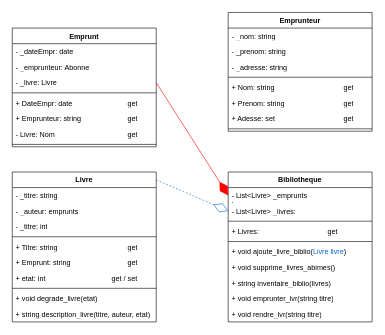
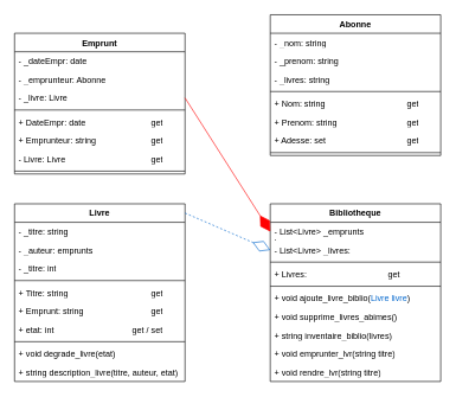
  <mxCell id="0" />
  <mxCell id="1" parent="0" />
  <mxCell id="2" value="Livre" style="swimlane;fontStyle=1;align=center;verticalAlign=top;childLayout=stackLayout;horizontal=1;startSize=26;horizontalStack=0;resizeParent=1;resizeParentMax=0;resizeLast=0;collapsible=1;marginBottom=0;whiteSpace=wrap;html=1;" parent="1" vertex="1"><mxGeometry x="20" y="286" width="240" height="250" as="geometry" /></mxCell>
  <mxCell id="3" value="- _titre: string" style="text;strokeColor=none;fillColor=none;align=left;verticalAlign=top;spacingLeft=4;spacingRight=4;overflow=hidden;rotatable=0;points=[[0,0.5],[1,0.5]];portConstraint=eastwest;whiteSpace=wrap;html=1;" parent="2" vertex="1"><mxGeometry y="26" width="240" height="26" as="geometry" /></mxCell>
  <mxCell id="4" value="- _auteur: emprunts" style="text;strokeColor=none;fillColor=none;align=left;verticalAlign=top;spacingLeft=4;spacingRight=4;overflow=hidden;rotatable=0;points=[[0,0.5],[1,0.5]];portConstraint=eastwest;whiteSpace=wrap;html=1;" parent="2" vertex="1"><mxGeometry y="52" width="240" height="26" as="geometry" /></mxCell>
  <mxCell id="5" value="- _titre: int" style="text;strokeColor=none;fillColor=none;align=left;verticalAlign=top;spacingLeft=4;spacingRight=4;overflow=hidden;rotatable=0;points=[[0,0.5],[1,0.5]];portConstraint=eastwest;whiteSpace=wrap;html=1;" parent="2" vertex="1"><mxGeometry y="78" width="240" height="26" as="geometry" /></mxCell>
  <mxCell id="6" value="" style="line;strokeWidth=1;fillColor=none;align=left;verticalAlign=middle;spacingTop=-1;spacingLeft=3;spacingRight=3;rotatable=0;labelPosition=right;points=[];portConstraint=eastwest;strokeColor=inherit;" parent="2" vertex="1"><mxGeometry y="104" width="240" height="8" as="geometry" /></mxCell>
  <mxCell id="7" value="+ Titre: string&amp;nbsp;&lt;span style=&quot;&quot;&gt;&lt;span style=&quot;white-space: pre;&quot;&gt;&amp;nbsp;&amp;nbsp;&amp;nbsp;&amp;nbsp;&lt;/span&gt;&lt;/span&gt;&lt;span style=&quot;&quot;&gt;&lt;span style=&quot;white-space: pre;&quot;&gt;&amp;nbsp;&amp;nbsp;&amp;nbsp;&lt;span style=&quot;white-space: pre;&quot;&gt;&#09;&lt;/span&gt;&amp;nbsp;&lt;span style=&quot;white-space: pre;&quot;&gt;&#09;&lt;/span&gt;&lt;span style=&quot;white-space: pre;&quot;&gt;&#09;&lt;/span&gt;&lt;span style=&quot;white-space: pre;&quot;&gt;&#09;&lt;/span&gt;&lt;/span&gt;&lt;/span&gt;get" style="text;strokeColor=none;fillColor=none;align=left;verticalAlign=top;spacingLeft=4;spacingRight=4;overflow=hidden;rotatable=0;points=[[0,0.5],[1,0.5]];portConstraint=eastwest;whiteSpace=wrap;html=1;" parent="2" vertex="1"><mxGeometry y="112" width="240" height="26" as="geometry" /></mxCell>
  <mxCell id="8" value="+ Emprunt: string&amp;nbsp;&lt;span style=&quot;&quot;&gt;&lt;span style=&quot;white-space: pre;&quot;&gt;&amp;nbsp;&amp;nbsp;&amp;nbsp;&amp;nbsp;&lt;/span&gt;&lt;/span&gt;&lt;span style=&quot;&quot;&gt;&lt;span style=&quot;white-space: pre;&quot;&gt;&amp;nbsp;&amp;nbsp;&amp;nbsp;&amp;nbsp;&lt;span style=&quot;white-space: pre;&quot;&gt;&#09;&lt;/span&gt;&lt;span style=&quot;white-space: pre;&quot;&gt;&#09;&lt;/span&gt;&lt;span style=&quot;white-space: pre;&quot;&gt;&#09;&lt;/span&gt;&lt;/span&gt;&lt;/span&gt;get" style="text;strokeColor=none;fillColor=none;align=left;verticalAlign=top;spacingLeft=4;spacingRight=4;overflow=hidden;rotatable=0;points=[[0,0.5],[1,0.5]];portConstraint=eastwest;whiteSpace=wrap;html=1;" parent="2" vertex="1"><mxGeometry y="138" width="240" height="26" as="geometry" /></mxCell>
  <mxCell id="9" value="+ etat: int&lt;span style=&quot;white-space: pre;&quot;&gt;&#09;&lt;/span&gt;&lt;span style=&quot;white-space: pre;&quot;&gt;&#09;&lt;/span&gt;&amp;nbsp;&lt;span style=&quot;&quot;&gt;&lt;span style=&quot;white-space: pre;&quot;&gt;&amp;nbsp;&amp;nbsp;&amp;nbsp;&amp;nbsp;&lt;/span&gt;&lt;/span&gt;&lt;span style=&quot;&quot;&gt;&lt;span style=&quot;white-space: pre;&quot;&gt;&amp;nbsp;&amp;nbsp;&amp;nbsp;&amp;nbsp;&lt;span style=&quot;white-space: pre;&quot;&gt;&#09;&lt;/span&gt;&lt;span style=&quot;white-space: pre;&quot;&gt;&#09;&lt;/span&gt;&lt;/span&gt;&lt;/span&gt;get / set" style="text;strokeColor=none;fillColor=none;align=left;verticalAlign=top;spacingLeft=4;spacingRight=4;overflow=hidden;rotatable=0;points=[[0,0.5],[1,0.5]];portConstraint=eastwest;whiteSpace=wrap;html=1;" parent="2" vertex="1"><mxGeometry y="164" width="240" height="26" as="geometry" /></mxCell>
  <mxCell id="10" value="" style="line;strokeWidth=1;fillColor=none;align=left;verticalAlign=middle;spacingTop=-1;spacingLeft=3;spacingRight=3;rotatable=0;labelPosition=right;points=[];portConstraint=eastwest;strokeColor=inherit;" parent="2" vertex="1"><mxGeometry y="190" width="240" height="8" as="geometry" /></mxCell>
  <mxCell id="11" value="+ void degrade_livre(etat)&amp;nbsp;" style="text;strokeColor=none;fillColor=none;align=left;verticalAlign=top;spacingLeft=4;spacingRight=4;overflow=hidden;rotatable=0;points=[[0,0.5],[1,0.5]];portConstraint=eastwest;whiteSpace=wrap;html=1;" parent="2" vertex="1"><mxGeometry y="198" width="240" height="26" as="geometry" /></mxCell>
  <mxCell id="12" value="+ string description_livre(titre, auteur, etat)&amp;nbsp;" style="text;strokeColor=none;fillColor=none;align=left;verticalAlign=top;spacingLeft=4;spacingRight=4;overflow=hidden;rotatable=0;points=[[0,0.5],[1,0.5]];portConstraint=eastwest;whiteSpace=wrap;html=1;" parent="2" vertex="1"><mxGeometry y="224" width="240" height="26" as="geometry" /></mxCell>
  <mxCell id="13" value="Bibliotheque" style="swimlane;fontStyle=1;align=center;verticalAlign=top;childLayout=stackLayout;horizontal=1;startSize=26;horizontalStack=0;resizeParent=1;resizeParentMax=0;resizeLast=0;collapsible=1;marginBottom=0;whiteSpace=wrap;html=1;" parent="1" vertex="1"><mxGeometry x="380" y="286" width="240" height="250" as="geometry" /></mxCell>
  <mxCell id="14" value="- List&amp;lt;Livre&amp;gt; _emprunts&lt;br&gt;:&amp;nbsp;" style="text;strokeColor=none;fillColor=none;align=left;verticalAlign=top;spacingLeft=4;spacingRight=4;overflow=hidden;rotatable=0;points=[[0,0.5],[1,0.5]];portConstraint=eastwest;whiteSpace=wrap;html=1;" parent="13" vertex="1"><mxGeometry y="26" width="240" height="26" as="geometry" /></mxCell>
  <mxCell id="15" value="- List&amp;lt;Livre&amp;gt; _livres:&amp;nbsp;" style="text;strokeColor=none;fillColor=none;align=left;verticalAlign=top;spacingLeft=4;spacingRight=4;overflow=hidden;rotatable=0;points=[[0,0.5],[1,0.5]];portConstraint=eastwest;whiteSpace=wrap;html=1;" parent="13" vertex="1"><mxGeometry y="52" width="240" height="26" as="geometry" /></mxCell>
  <mxCell id="16" value="" style="line;strokeWidth=1;fillColor=none;align=left;verticalAlign=middle;spacingTop=-1;spacingLeft=3;spacingRight=3;rotatable=0;labelPosition=right;points=[];portConstraint=eastwest;strokeColor=inherit;" parent="13" vertex="1"><mxGeometry y="78" width="240" height="8" as="geometry" /></mxCell>
  <mxCell id="17" value="+ Livres: &lt;span style=&quot;white-space: pre;&quot;&gt;&#09;&lt;/span&gt;&lt;span style=&quot;white-space: pre;&quot;&gt;&#09;&lt;/span&gt;&lt;span style=&quot;white-space: pre;&quot;&gt;&#09;&lt;span style=&quot;white-space: pre;&quot;&gt;&#09;&lt;/span&gt;&lt;span style=&quot;white-space: pre;&quot;&gt;&#09;&lt;/span&gt;&lt;/span&gt;get&amp;nbsp;" style="text;strokeColor=none;fillColor=none;align=left;verticalAlign=top;spacingLeft=4;spacingRight=4;overflow=hidden;rotatable=0;points=[[0,0.5],[1,0.5]];portConstraint=eastwest;whiteSpace=wrap;html=1;" parent="13" vertex="1"><mxGeometry y="86" width="240" height="26" as="geometry" /></mxCell>
  <mxCell id="18" value="" style="line;strokeWidth=1;fillColor=none;align=left;verticalAlign=middle;spacingTop=-1;spacingLeft=3;spacingRight=3;rotatable=0;labelPosition=right;points=[];portConstraint=eastwest;strokeColor=inherit;" parent="13" vertex="1"><mxGeometry y="112" width="240" height="8" as="geometry" /></mxCell>
  <mxCell id="19" value="+ void ajoute_livre_biblio(&lt;font color=&quot;#0066cc&quot;&gt;Livre livre&lt;/font&gt;)&amp;nbsp;" style="text;strokeColor=none;fillColor=none;align=left;verticalAlign=top;spacingLeft=4;spacingRight=4;overflow=hidden;rotatable=0;points=[[0,0.5],[1,0.5]];portConstraint=eastwest;whiteSpace=wrap;html=1;" parent="13" vertex="1"><mxGeometry y="120" width="240" height="26" as="geometry" /></mxCell>
  <mxCell id="20" value="+ void supprime_livres_abimes()" style="text;strokeColor=none;fillColor=none;align=left;verticalAlign=top;spacingLeft=4;spacingRight=4;overflow=hidden;rotatable=0;points=[[0,0.5],[1,0.5]];portConstraint=eastwest;whiteSpace=wrap;html=1;" parent="13" vertex="1"><mxGeometry y="146" width="240" height="26" as="geometry" /></mxCell>
  <mxCell id="21" value="+ string inventaire_biblio(livres)&amp;nbsp;" style="text;strokeColor=none;fillColor=none;align=left;verticalAlign=top;spacingLeft=4;spacingRight=4;overflow=hidden;rotatable=0;points=[[0,0.5],[1,0.5]];portConstraint=eastwest;whiteSpace=wrap;html=1;" parent="13" vertex="1"><mxGeometry y="172" width="240" height="26" as="geometry" /></mxCell>
  <mxCell id="22" value="+ void emprunter_lvr(string titre)" style="text;strokeColor=none;fillColor=none;align=left;verticalAlign=top;spacingLeft=4;spacingRight=4;overflow=hidden;rotatable=0;points=[[0,0.5],[1,0.5]];portConstraint=eastwest;whiteSpace=wrap;html=1;" parent="13" vertex="1"><mxGeometry y="198" width="240" height="26" as="geometry" /></mxCell>
  <mxCell id="23" value="+ void rendre_lvr(string titre)" style="text;strokeColor=none;fillColor=none;align=left;verticalAlign=top;spacingLeft=4;spacingRight=4;overflow=hidden;rotatable=0;points=[[0,0.5],[1,0.5]];portConstraint=eastwest;whiteSpace=wrap;html=1;" parent="13" vertex="1"><mxGeometry y="224" width="240" height="26" as="geometry" /></mxCell>
  <mxCell id="24" value="Emprunt" style="swimlane;fontStyle=1;align=center;verticalAlign=top;childLayout=stackLayout;horizontal=1;startSize=26;horizontalStack=0;resizeParent=1;resizeParentMax=0;resizeLast=0;collapsible=1;marginBottom=0;whiteSpace=wrap;html=1;" parent="1" vertex="1"><mxGeometry x="20" y="46" width="240" height="198" as="geometry" /></mxCell>
  <mxCell id="25" value="- _dateEmpr: date" style="text;strokeColor=none;fillColor=none;align=left;verticalAlign=top;spacingLeft=4;spacingRight=4;overflow=hidden;rotatable=0;points=[[0,0.5],[1,0.5]];portConstraint=eastwest;whiteSpace=wrap;html=1;" parent="24" vertex="1"><mxGeometry y="26" width="240" height="26" as="geometry" /></mxCell>
  <mxCell id="26" value="- _emprunteur: Abonne" style="text;strokeColor=none;fillColor=none;align=left;verticalAlign=top;spacingLeft=4;spacingRight=4;overflow=hidden;rotatable=0;points=[[0,0.5],[1,0.5]];portConstraint=eastwest;whiteSpace=wrap;html=1;" parent="24" vertex="1"><mxGeometry y="52" width="240" height="26" as="geometry" /></mxCell>
  <mxCell id="27" value="- _livre: Livre" style="text;strokeColor=none;fillColor=none;align=left;verticalAlign=top;spacingLeft=4;spacingRight=4;overflow=hidden;rotatable=0;points=[[0,0.5],[1,0.5]];portConstraint=eastwest;whiteSpace=wrap;html=1;" parent="24" vertex="1"><mxGeometry y="78" width="240" height="26" as="geometry" /></mxCell>
  <mxCell id="28" value="" style="line;strokeWidth=1;fillColor=none;align=left;verticalAlign=middle;spacingTop=-1;spacingLeft=3;spacingRight=3;rotatable=0;labelPosition=right;points=[];portConstraint=eastwest;strokeColor=inherit;" parent="24" vertex="1"><mxGeometry y="104" width="240" height="8" as="geometry" /></mxCell>
  <mxCell id="29" value="+ DateEmpr: date&amp;nbsp;&lt;span style=&quot;white-space: pre;&quot;&gt;&#09;&lt;/span&gt;&amp;nbsp;&lt;span style=&quot;&quot;&gt;&lt;span style=&quot;white-space: pre;&quot;&gt;&amp;nbsp;&lt;span style=&quot;white-space: pre;&quot;&gt;&#09;&lt;/span&gt;&lt;span style=&quot;white-space: pre;&quot;&gt;&#09;&lt;/span&gt;&lt;span style=&quot;white-space: pre;&quot;&gt;&#09;&lt;/span&gt;&lt;/span&gt;&lt;/span&gt;get" style="text;strokeColor=none;fillColor=none;align=left;verticalAlign=top;spacingLeft=4;spacingRight=4;overflow=hidden;rotatable=0;points=[[0,0.5],[1,0.5]];portConstraint=eastwest;whiteSpace=wrap;html=1;" parent="24" vertex="1"><mxGeometry y="112" width="240" height="26" as="geometry" /></mxCell>
  <mxCell id="30" value="+ Emprunteur: string&amp;nbsp;&lt;span style=&quot;&quot;&gt;&lt;span style=&quot;white-space: pre;&quot;&gt;&amp;nbsp;&amp;nbsp;&amp;nbsp;&lt;/span&gt;&lt;/span&gt;&lt;span style=&quot;&quot;&gt;&lt;span style=&quot;white-space: pre;&quot;&gt;&amp;nbsp;&amp;nbsp;&lt;span style=&quot;white-space: pre;&quot;&gt;&#09;&lt;/span&gt;&lt;span style=&quot;white-space: pre;&quot;&gt;&#09;&lt;/span&gt;&lt;span style=&quot;white-space: pre;&quot;&gt;&#09;&lt;/span&gt;&lt;/span&gt;&lt;/span&gt;get" style="text;strokeColor=none;fillColor=none;align=left;verticalAlign=top;spacingLeft=4;spacingRight=4;overflow=hidden;rotatable=0;points=[[0,0.5],[1,0.5]];portConstraint=eastwest;whiteSpace=wrap;html=1;" parent="24" vertex="1"><mxGeometry y="138" width="240" height="26" as="geometry" /></mxCell>
- <mxCell id="31" value="- Livre: Nom&lt;span style=&quot;white-space: pre;&quot;&gt;&#09;&lt;/span&gt;&lt;span style=&quot;white-space: pre;&quot;&gt;&#09;&lt;/span&gt;&lt;span style=&quot;white-space: pre;&quot;&gt;&#09;&lt;/span&gt;&lt;span style=&quot;white-space: pre;&quot;&gt;&#09;&lt;/span&gt;&lt;span style=&quot;white-space: pre;&quot;&gt;&#09;&lt;/span&gt;get" style="text;strokeColor=none;fillColor=none;align=left;verticalAlign=top;spacingLeft=4;spacingRight=4;overflow=hidden;rotatable=0;points=[[0,0.5],[1,0.5]];portConstraint=eastwest;whiteSpace=wrap;html=1;" vertex="1" parent="24"><mxGeometry y="164" width="240" height="26" as="geometry" /></mxCell>
+ <mxCell id="31" value="- Livre: Livre&lt;span style=&quot;white-space: pre;&quot;&gt;&#09;&lt;/span&gt;&lt;span style=&quot;white-space: pre;&quot;&gt;&#09;&lt;/span&gt;&lt;span style=&quot;white-space: pre;&quot;&gt;&#09;&lt;/span&gt;&lt;span style=&quot;white-space: pre;&quot;&gt;&#09;&lt;/span&gt;&lt;span style=&quot;white-space: pre;&quot;&gt;&#09;&lt;/span&gt;get" style="text;strokeColor=none;fillColor=none;align=left;verticalAlign=top;spacingLeft=4;spacingRight=4;overflow=hidden;rotatable=0;points=[[0,0.5],[1,0.5]];portConstraint=eastwest;whiteSpace=wrap;html=1;" vertex="1" parent="24"><mxGeometry y="164" width="240" height="26" as="geometry" /></mxCell>
  <mxCell id="32" value="" style="line;strokeWidth=1;fillColor=none;align=left;verticalAlign=middle;spacingTop=-1;spacingLeft=3;spacingRight=3;rotatable=0;labelPosition=right;points=[];portConstraint=eastwest;strokeColor=inherit;" parent="24" vertex="1"><mxGeometry y="190" width="240" height="8" as="geometry" /></mxCell>
- <mxCell id="33" value="Emprunteur" style="swimlane;fontStyle=1;align=center;verticalAlign=top;childLayout=stackLayout;horizontal=1;startSize=26;horizontalStack=0;resizeParent=1;resizeParentMax=0;resizeLast=0;collapsible=1;marginBottom=0;whiteSpace=wrap;html=1;" parent="1" vertex="1"><mxGeometry x="380" y="20" width="240" height="198" as="geometry" /></mxCell>
+ <mxCell id="33" value="Abonne" style="swimlane;fontStyle=1;align=center;verticalAlign=top;childLayout=stackLayout;horizontal=1;startSize=26;horizontalStack=0;resizeParent=1;resizeParentMax=0;resizeLast=0;collapsible=1;marginBottom=0;whiteSpace=wrap;html=1;" parent="1" vertex="1"><mxGeometry x="380" y="20" width="240" height="198" as="geometry" /></mxCell>
  <mxCell id="34" value="- _nom: string" style="text;strokeColor=none;fillColor=none;align=left;verticalAlign=top;spacingLeft=4;spacingRight=4;overflow=hidden;rotatable=0;points=[[0,0.5],[1,0.5]];portConstraint=eastwest;whiteSpace=wrap;html=1;" parent="33" vertex="1"><mxGeometry y="26" width="240" height="26" as="geometry" /></mxCell>
  <mxCell id="35" value="- _prenom: string" style="text;strokeColor=none;fillColor=none;align=left;verticalAlign=top;spacingLeft=4;spacingRight=4;overflow=hidden;rotatable=0;points=[[0,0.5],[1,0.5]];portConstraint=eastwest;whiteSpace=wrap;html=1;" parent="33" vertex="1"><mxGeometry y="52" width="240" height="26" as="geometry" /></mxCell>
- <mxCell id="36" value="- _adresse: string" style="text;strokeColor=none;fillColor=none;align=left;verticalAlign=top;spacingLeft=4;spacingRight=4;overflow=hidden;rotatable=0;points=[[0,0.5],[1,0.5]];portConstraint=eastwest;whiteSpace=wrap;html=1;" parent="33" vertex="1"><mxGeometry y="78" width="240" height="26" as="geometry" /></mxCell>
+ <mxCell id="36" value="- _livres: string" style="text;strokeColor=none;fillColor=none;align=left;verticalAlign=top;spacingLeft=4;spacingRight=4;overflow=hidden;rotatable=0;points=[[0,0.5],[1,0.5]];portConstraint=eastwest;whiteSpace=wrap;html=1;" parent="33" vertex="1"><mxGeometry y="78" width="240" height="26" as="geometry" /></mxCell>
  <mxCell id="37" value="" style="line;strokeWidth=1;fillColor=none;align=left;verticalAlign=middle;spacingTop=-1;spacingLeft=3;spacingRight=3;rotatable=0;labelPosition=right;points=[];portConstraint=eastwest;strokeColor=inherit;" parent="33" vertex="1"><mxGeometry y="104" width="240" height="8" as="geometry" /></mxCell>
  <mxCell id="38" value="+ Nom: string&amp;nbsp;&lt;span style=&quot;&quot;&gt;&lt;span style=&quot;white-space: pre;&quot;&gt;&amp;nbsp;&amp;nbsp;&amp;nbsp;&amp;nbsp;&lt;/span&gt;&lt;/span&gt;&lt;span style=&quot;&quot;&gt;&lt;span style=&quot;white-space: pre;&quot;&gt;&amp;nbsp;&amp;nbsp;&amp;nbsp;&lt;span style=&quot;white-space: pre;&quot;&gt;&#09;&lt;/span&gt;&amp;nbsp;&lt;span style=&quot;white-space: pre;&quot;&gt;&#09;&lt;/span&gt;&lt;span style=&quot;white-space: pre;&quot;&gt;&#09;&lt;/span&gt;&lt;span style=&quot;white-space: pre;&quot;&gt;&#09;&lt;/span&gt;&lt;/span&gt;&lt;/span&gt;get" style="text;strokeColor=none;fillColor=none;align=left;verticalAlign=top;spacingLeft=4;spacingRight=4;overflow=hidden;rotatable=0;points=[[0,0.5],[1,0.5]];portConstraint=eastwest;whiteSpace=wrap;html=1;" parent="33" vertex="1"><mxGeometry y="112" width="240" height="26" as="geometry" /></mxCell>
  <mxCell id="39" value="+ Prenom: string&amp;nbsp;&lt;span style=&quot;&quot;&gt;&lt;span style=&quot;white-space: pre;&quot;&gt;&amp;nbsp;&amp;nbsp;&amp;nbsp;&amp;nbsp;&lt;/span&gt;&lt;/span&gt;&lt;span style=&quot;&quot;&gt;&lt;span style=&quot;white-space: pre;&quot;&gt;&amp;nbsp;&amp;nbsp;&amp;nbsp;&amp;nbsp;&lt;span style=&quot;white-space: pre;&quot;&gt;&#09;&lt;/span&gt;&lt;span style=&quot;white-space: pre;&quot;&gt;&#09;&lt;/span&gt;&lt;span style=&quot;white-space: pre;&quot;&gt;&#09;&lt;/span&gt;&lt;/span&gt;&lt;/span&gt;get" style="text;strokeColor=none;fillColor=none;align=left;verticalAlign=top;spacingLeft=4;spacingRight=4;overflow=hidden;rotatable=0;points=[[0,0.5],[1,0.5]];portConstraint=eastwest;whiteSpace=wrap;html=1;" parent="33" vertex="1"><mxGeometry y="138" width="240" height="26" as="geometry" /></mxCell>
  <mxCell id="40" value="+ Adesse: set&lt;span style=&quot;white-space: pre;&quot;&gt;&#09;&lt;/span&gt;&lt;span style=&quot;white-space: pre;&quot;&gt;&#09;&lt;/span&gt;&amp;nbsp;&lt;span style=&quot;&quot;&gt;&lt;span style=&quot;white-space: pre;&quot;&gt;&amp;nbsp;&amp;nbsp;&amp;nbsp;&amp;nbsp;&lt;/span&gt;&lt;/span&gt;&lt;span style=&quot;&quot;&gt;&lt;span style=&quot;white-space: pre;&quot;&gt;&amp;nbsp;&amp;nbsp;&amp;nbsp;&amp;nbsp;&lt;span style=&quot;white-space: pre;&quot;&gt;&#09;&lt;/span&gt;&lt;span style=&quot;white-space: pre;&quot;&gt;&#09;&lt;/span&gt;&lt;/span&gt;&lt;/span&gt;get" style="text;strokeColor=none;fillColor=none;align=left;verticalAlign=top;spacingLeft=4;spacingRight=4;overflow=hidden;rotatable=0;points=[[0,0.5],[1,0.5]];portConstraint=eastwest;whiteSpace=wrap;html=1;" parent="33" vertex="1"><mxGeometry y="164" width="240" height="26" as="geometry" /></mxCell>
  <mxCell id="41" value="" style="line;strokeWidth=1;fillColor=none;align=left;verticalAlign=middle;spacingTop=-1;spacingLeft=3;spacingRight=3;rotatable=0;labelPosition=right;points=[];portConstraint=eastwest;strokeColor=inherit;" parent="33" vertex="1"><mxGeometry y="190" width="240" height="8" as="geometry" /></mxCell>
  <mxCell id="42" value="" style="endArrow=diamondThin;endFill=1;endSize=24;html=1;rounded=0;strokeColor=#FF0000;exitX=1;exitY=0.5;exitDx=0;exitDy=0;entryX=0;entryY=0.5;entryDx=0;entryDy=0;" parent="1" source="27" target="14" edge="1"><mxGeometry width="160" relative="1" as="geometry"><mxPoint x="390" y="236" as="sourcePoint" /><mxPoint x="280" y="246" as="targetPoint" /></mxGeometry></mxCell>
  <mxCell id="43" value="" style="endArrow=diamondThin;endFill=0;endSize=24;html=1;rounded=0;strokeColor=#0066CC;entryX=0;entryY=0.5;entryDx=0;entryDy=0;exitX=1;exitY=0.052;exitDx=0;exitDy=0;exitPerimeter=0;dashed=1;" parent="1" source="2" target="15" edge="1"><mxGeometry width="160" relative="1" as="geometry"><mxPoint x="265" y="299" as="sourcePoint" /><mxPoint x="280" y="156" as="targetPoint" /></mxGeometry></mxCell>
